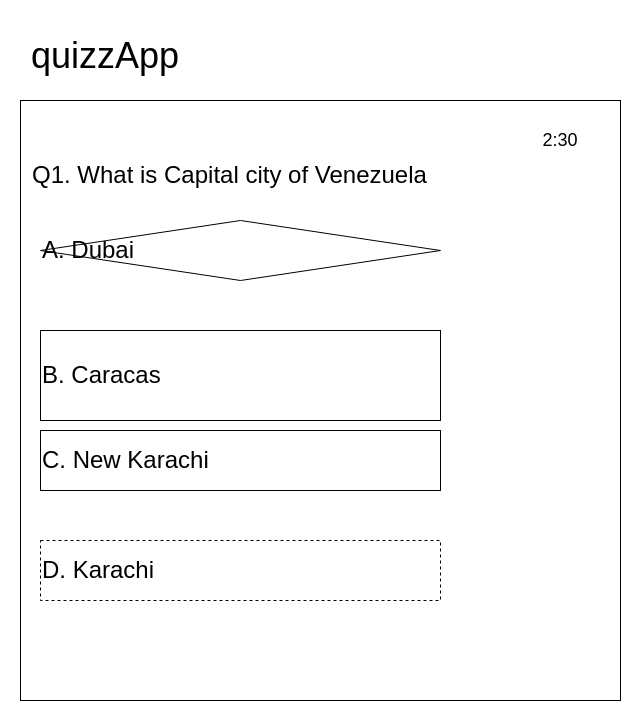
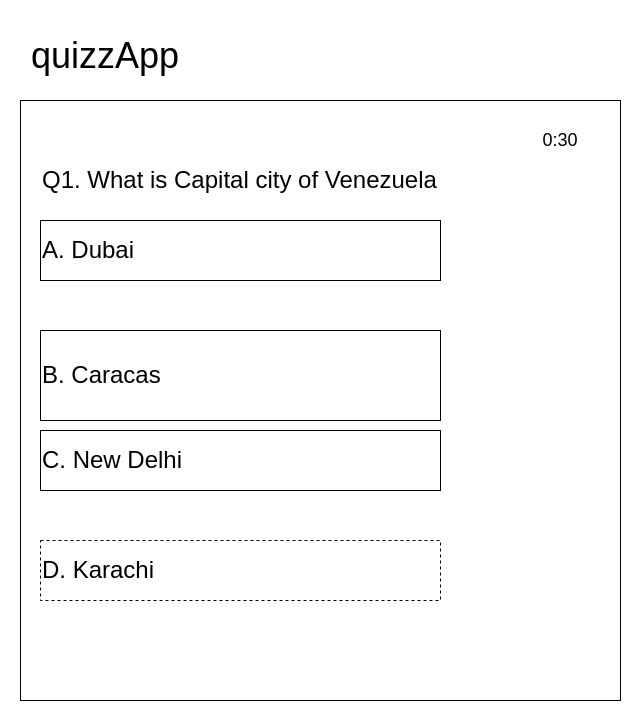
  <mxCell id="0" />
  <mxCell id="1" parent="0" />
  <mxCell id="2" value="" style="whiteSpace=wrap;html=1;aspect=fixed;" vertex="1" parent="1"><mxGeometry x="20" y="100" width="600" height="600" as="geometry" /></mxCell>
- <mxCell id="3" value="Q1. What is Capital city of Venezuela" style="text;html=1;strokeColor=none;fillColor=none;align=left;verticalAlign=middle;whiteSpace=wrap;rounded=0;fontSize=24;" vertex="1" parent="1"><mxGeometry x="30" y="155" width="450" height="40" as="geometry" /></mxCell>
- <mxCell id="4" value="&lt;font style=&quot;font-size: 18px;&quot;&gt;2:30&lt;/font&gt;" style="text;html=1;strokeColor=none;fillColor=none;align=center;verticalAlign=middle;whiteSpace=wrap;rounded=0;fontSize=14;" vertex="1" parent="1"><mxGeometry x="520" y="120" width="80" height="40" as="geometry" /></mxCell>
- <mxCell id="5" value="&lt;font style=&quot;font-size: 24px;&quot;&gt;A. Dubai&lt;/font&gt;" style="rhombus;whiteSpace=wrap;html=1;fontSize=18;align=left;" vertex="1" parent="1"><mxGeometry x="40" y="220" width="400" height="60" as="geometry" /></mxCell>
+ <mxCell id="3" value="Q1. What is Capital city of Venezuela" style="text;html=1;strokeColor=none;fillColor=none;align=left;verticalAlign=middle;whiteSpace=wrap;rounded=0;fontSize=24;" vertex="1" parent="1"><mxGeometry x="40" y="160" width="450" height="40" as="geometry" /></mxCell>
+ <mxCell id="4" value="&lt;font style=&quot;font-size: 18px;&quot;&gt;0:30&lt;/font&gt;" style="text;html=1;strokeColor=none;fillColor=none;align=center;verticalAlign=middle;whiteSpace=wrap;rounded=0;fontSize=14;" vertex="1" parent="1"><mxGeometry x="520" y="120" width="80" height="40" as="geometry" /></mxCell>
+ <mxCell id="5" value="&lt;font style=&quot;font-size: 24px;&quot;&gt;A. Dubai&lt;/font&gt;" style="rounded=0;whiteSpace=wrap;html=1;fontSize=18;align=left;" vertex="1" parent="1"><mxGeometry x="40" y="220" width="400" height="60" as="geometry" /></mxCell>
  <mxCell id="6" value="&lt;font style=&quot;font-size: 24px;&quot;&gt;B. Caracas&lt;/font&gt;" style="rounded=0;whiteSpace=wrap;html=1;fontSize=18;align=left;" vertex="1" parent="1"><mxGeometry x="40" y="330" width="400" height="90" as="geometry" /></mxCell>
- <mxCell id="7" value="&lt;font style=&quot;font-size: 24px;&quot;&gt;C. New Karachi&lt;/font&gt;" style="rounded=0;whiteSpace=wrap;html=1;fontSize=18;align=left;" vertex="1" parent="1"><mxGeometry x="40" y="430" width="400" height="60" as="geometry" /></mxCell>
+ <mxCell id="7" value="&lt;font style=&quot;font-size: 24px;&quot;&gt;C. New Delhi&lt;/font&gt;" style="rounded=0;whiteSpace=wrap;html=1;fontSize=18;align=left;" vertex="1" parent="1"><mxGeometry x="40" y="430" width="400" height="60" as="geometry" /></mxCell>
  <mxCell id="8" value="&lt;font style=&quot;font-size: 24px;&quot;&gt;D. Karachi&lt;/font&gt;" style="rounded=0;whiteSpace=wrap;html=1;fontSize=18;align=left;dashed=1;" vertex="1" parent="1"><mxGeometry x="40" y="540" width="400" height="60" as="geometry" /></mxCell>
  <mxCell id="9" value="&lt;font style=&quot;font-size: 36px;&quot;&gt;quizzApp&lt;/font&gt;" style="text;html=1;strokeColor=none;fillColor=none;align=center;verticalAlign=middle;whiteSpace=wrap;rounded=0;fontSize=24;" vertex="1" parent="1"><mxGeometry x="20" y="20" width="170" height="70" as="geometry" /></mxCell>
